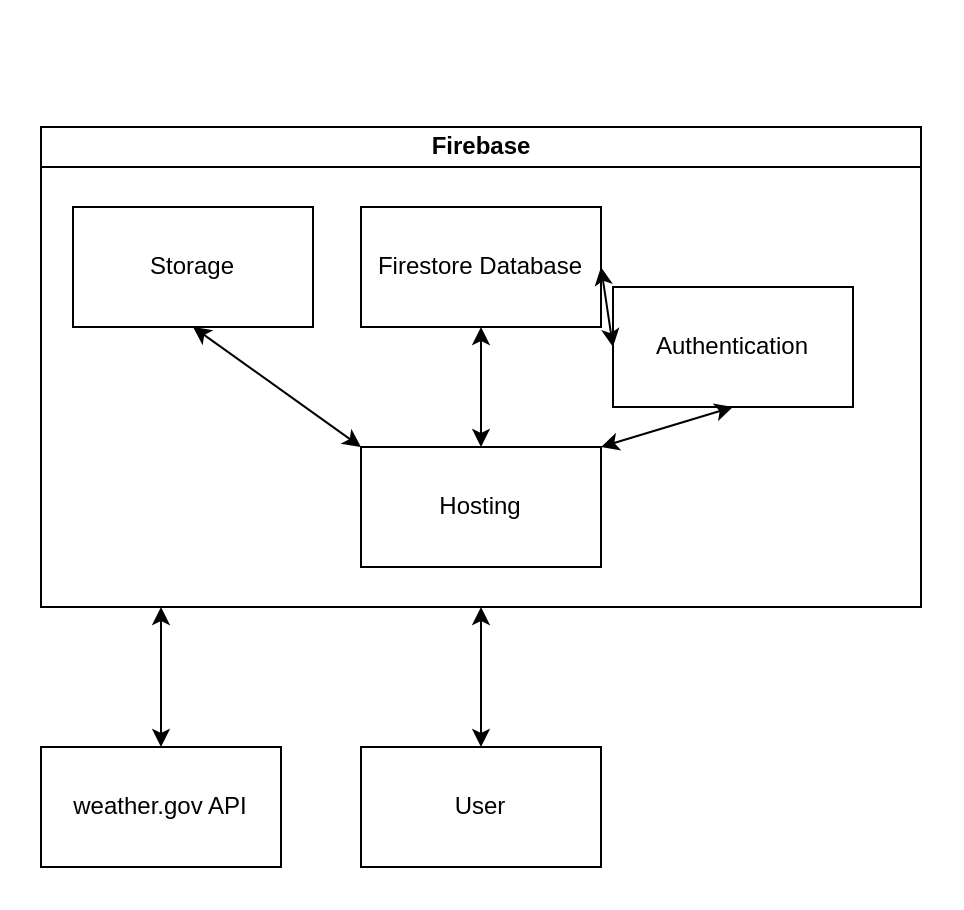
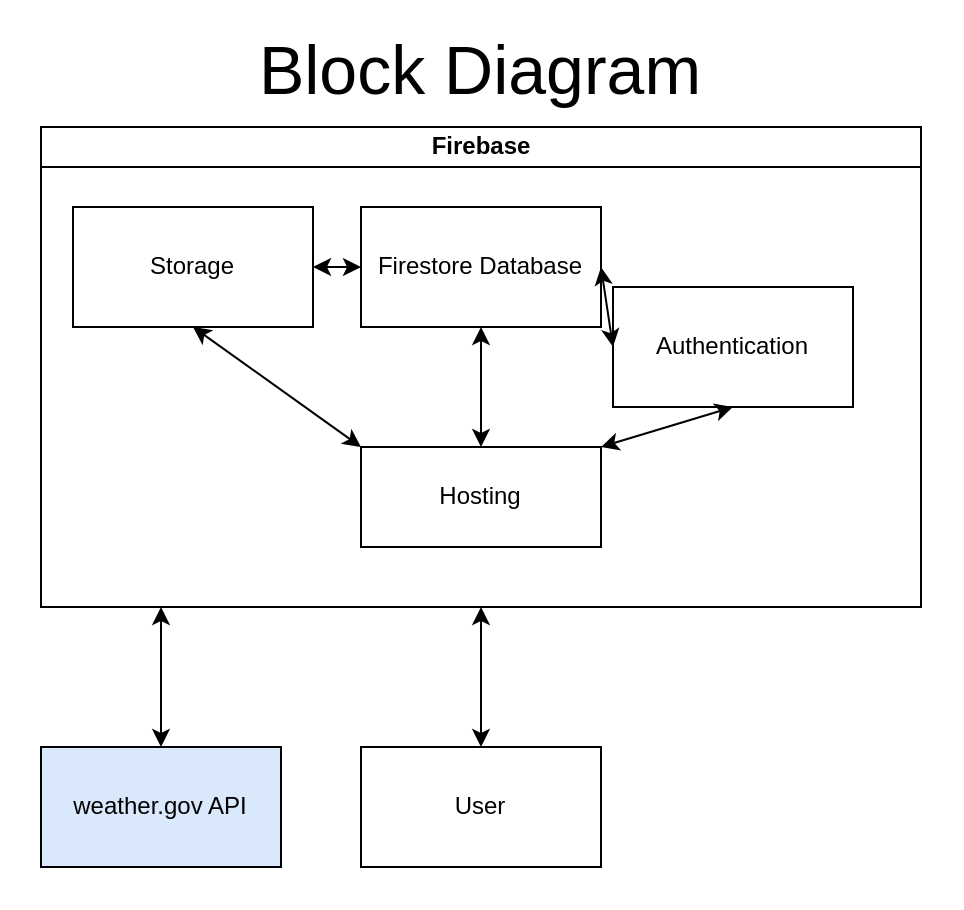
  <mxCell id="0" />
  <mxCell id="1" parent="0" />
  <mxCell id="2" value="Firebase" style="swimlane;html=1;startSize=20;horizontal=1;containerType=tree;glass=0;" vertex="1" parent="1"><mxGeometry x="20" y="63" width="440" height="240" as="geometry" /></mxCell>
- <mxCell id="3" value="Hosting" style="rounded=0;whiteSpace=wrap;html=1;" vertex="1" parent="2"><mxGeometry x="160" y="160" width="120" height="60" as="geometry" /></mxCell>
+ <mxCell id="3" value="Hosting" style="rounded=0;whiteSpace=wrap;html=1;" vertex="1" parent="2"><mxGeometry x="160" y="160" width="120" height="50" as="geometry" /></mxCell>
  <mxCell id="4" value="Authentication" style="rounded=0;whiteSpace=wrap;html=1;" vertex="1" parent="2"><mxGeometry x="286" y="80" width="120" height="60" as="geometry" /></mxCell>
  <mxCell id="5" value="Storage" style="rounded=0;whiteSpace=wrap;html=1;" vertex="1" parent="2"><mxGeometry x="16" y="40" width="120" height="60" as="geometry" /></mxCell>
  <mxCell id="6" value="Firestore Database" style="rounded=0;whiteSpace=wrap;html=1;" vertex="1" parent="2"><mxGeometry x="160" y="40" width="120" height="60" as="geometry" /></mxCell>
+ <mxCell id="7" value="" style="endArrow=classic;startArrow=classic;html=1;rounded=0;exitX=1;exitY=0.5;exitDx=0;exitDy=0;entryX=0;entryY=0.5;entryDx=0;entryDy=0;" edge="1" parent="2" source="5" target="6"><mxGeometry width="50" height="50" relative="1" as="geometry"><mxPoint x="190" y="280" as="sourcePoint" /><mxPoint x="240" y="230" as="targetPoint" /></mxGeometry></mxCell>
  <mxCell id="8" value="" style="endArrow=classic;startArrow=classic;html=1;rounded=0;exitX=1;exitY=0.5;exitDx=0;exitDy=0;entryX=0;entryY=0.5;entryDx=0;entryDy=0;" edge="1" parent="2" source="6" target="4"><mxGeometry width="50" height="50" relative="1" as="geometry"><mxPoint x="280" y="100" as="sourcePoint" /><mxPoint x="330" y="50" as="targetPoint" /></mxGeometry></mxCell>
  <mxCell id="9" value="" style="endArrow=classic;startArrow=classic;html=1;rounded=0;exitX=0.5;exitY=1;exitDx=0;exitDy=0;entryX=0;entryY=0;entryDx=0;entryDy=0;" edge="1" parent="2" source="5" target="3"><mxGeometry width="50" height="50" relative="1" as="geometry"><mxPoint x="70" y="280" as="sourcePoint" /><mxPoint x="120" y="230" as="targetPoint" /></mxGeometry></mxCell>
  <mxCell id="10" value="" style="endArrow=classic;startArrow=classic;html=1;rounded=0;exitX=0.5;exitY=1;exitDx=0;exitDy=0;entryX=0.5;entryY=0;entryDx=0;entryDy=0;" edge="1" parent="2" source="6" target="3"><mxGeometry width="50" height="50" relative="1" as="geometry"><mxPoint x="70" y="280" as="sourcePoint" /><mxPoint x="120" y="230" as="targetPoint" /></mxGeometry></mxCell>
  <mxCell id="11" value="" style="endArrow=classic;startArrow=classic;html=1;rounded=0;entryX=0.5;entryY=1;entryDx=0;entryDy=0;exitX=1;exitY=0;exitDx=0;exitDy=0;" edge="1" parent="2" source="3" target="4"><mxGeometry width="50" height="50" relative="1" as="geometry"><mxPoint x="70" y="280" as="sourcePoint" /><mxPoint x="120" y="230" as="targetPoint" /></mxGeometry></mxCell>
  <mxCell id="12" value="User" style="rounded=0;whiteSpace=wrap;html=1;" vertex="1" parent="1"><mxGeometry x="180" y="373" width="120" height="60" as="geometry" /></mxCell>
  <mxCell id="13" value="" style="endArrow=classic;startArrow=classic;html=1;rounded=0;exitX=0.5;exitY=0;exitDx=0;exitDy=0;" edge="1" parent="1" source="12"><mxGeometry width="50" height="50" relative="1" as="geometry"><mxPoint x="90" y="343" as="sourcePoint" /><mxPoint x="240" y="303" as="targetPoint" /></mxGeometry></mxCell>
- <mxCell id="14" value="weather.gov API" style="rounded=0;whiteSpace=wrap;html=1;" vertex="1" parent="1"><mxGeometry x="20" y="373" width="120" height="60" as="geometry" /></mxCell>
+ <mxCell id="14" value="weather.gov API" style="rounded=0;whiteSpace=wrap;html=1;fillColor=#dae8fc;" vertex="1" parent="1"><mxGeometry x="20" y="373" width="120" height="60" as="geometry" /></mxCell>
  <mxCell id="15" value="" style="endArrow=classic;startArrow=classic;html=1;rounded=0;exitX=0.5;exitY=0;exitDx=0;exitDy=0;" edge="1" parent="1" source="14"><mxGeometry width="50" height="50" relative="1" as="geometry"><mxPoint x="90" y="343" as="sourcePoint" /><mxPoint x="80" y="303" as="targetPoint" /></mxGeometry></mxCell>
+ <mxCell id="16" value="&lt;font style=&quot;font-size: 34px;&quot;&gt;Block Diagram&lt;/font&gt;" style="text;html=1;strokeColor=none;fillColor=none;align=center;verticalAlign=middle;whiteSpace=wrap;rounded=0;" vertex="1" parent="1"><mxGeometry x="90" y="20" width="300" height="30" as="geometry" /></mxCell>
